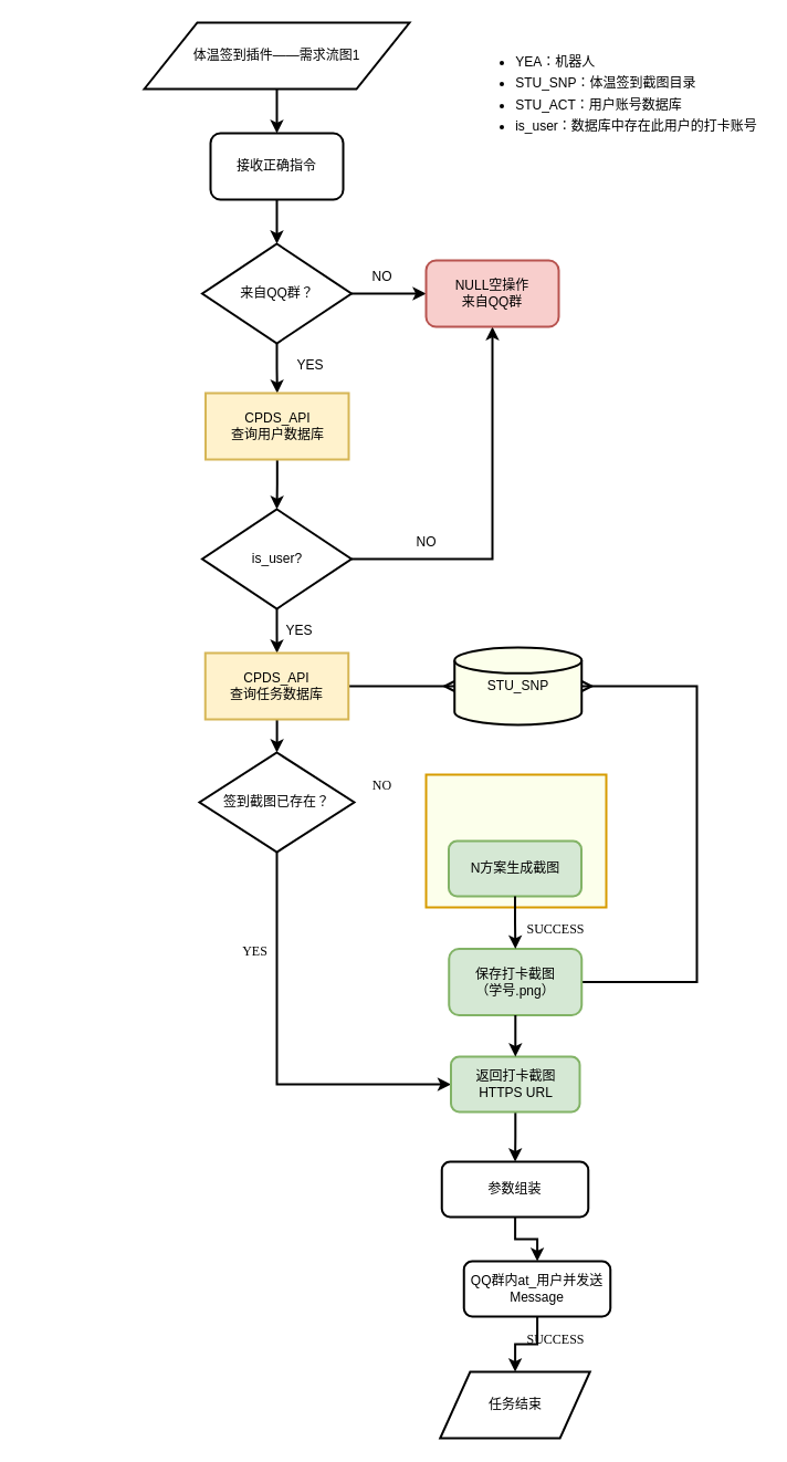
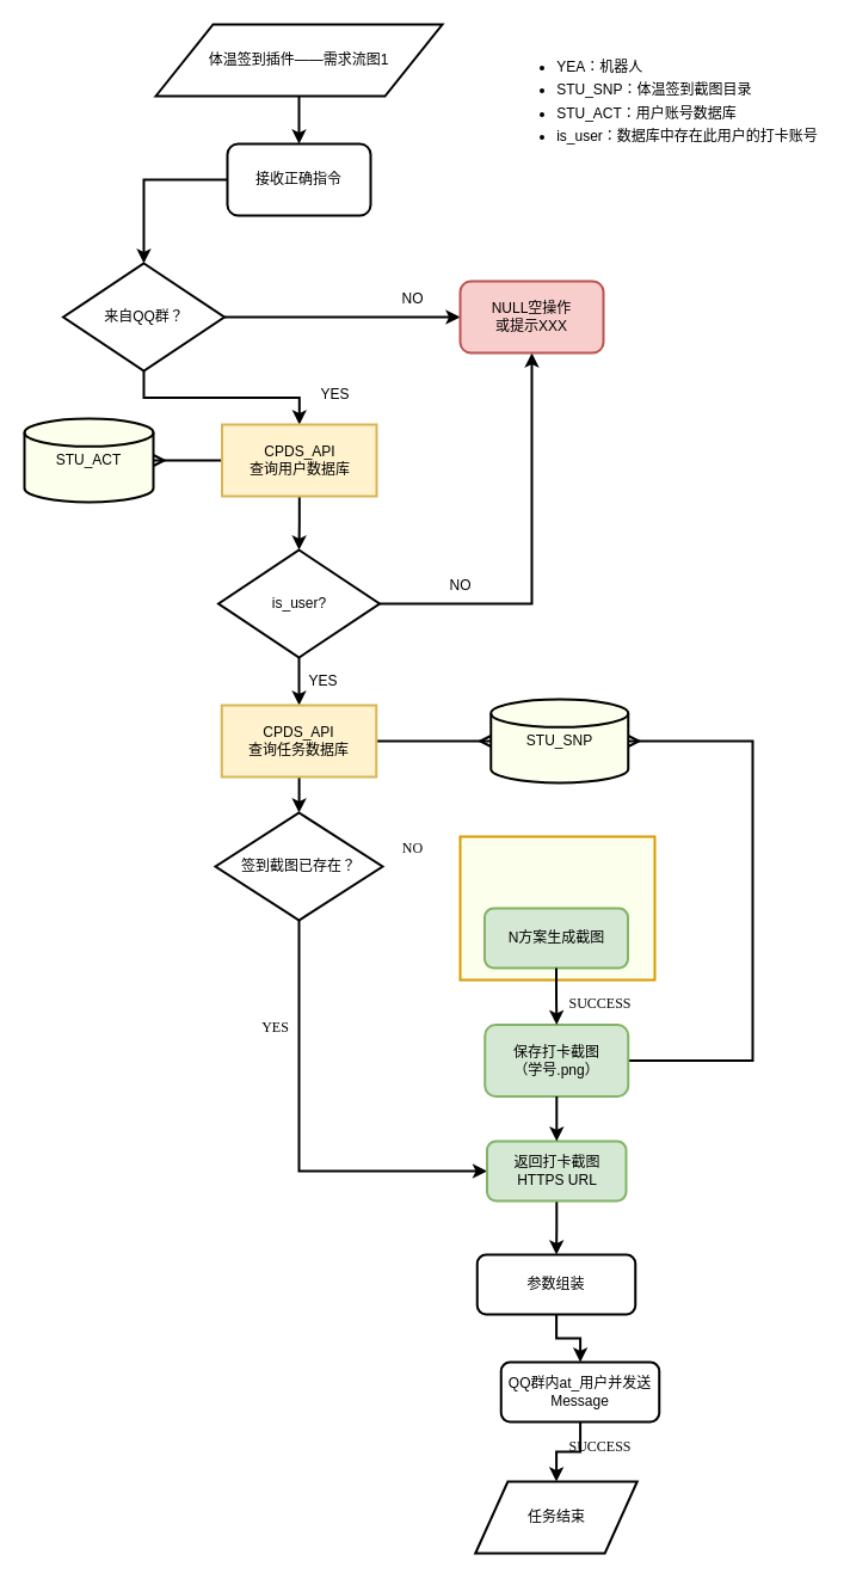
  <mxCell id="0" />
  <mxCell id="1" parent="0" />
  <mxCell id="2" value="" style="edgeStyle=orthogonalEdgeStyle;rounded=0;orthogonalLoop=1;jettySize=auto;html=1;strokeWidth=2;" edge="1" parent="1" source="3" target="5"><mxGeometry relative="1" as="geometry" /></mxCell>
  <mxCell id="3" value="&lt;span style=&quot;white-space: normal&quot;&gt;体温签到插件——需求流图1&lt;/span&gt;" style="shape=parallelogram;perimeter=parallelogramPerimeter;whiteSpace=wrap;html=1;strokeWidth=2;" vertex="1" parent="1"><mxGeometry x="130" y="20" width="240" height="60" as="geometry" /></mxCell>
  <mxCell id="4" value="" style="edgeStyle=orthogonalEdgeStyle;rounded=0;orthogonalLoop=1;jettySize=auto;html=1;strokeWidth=2;" edge="1" parent="1" source="5" target="13"><mxGeometry relative="1" as="geometry" /></mxCell>
  <mxCell id="5" value="接收正确指令" style="rounded=1;whiteSpace=wrap;html=1;strokeWidth=2;" vertex="1" parent="1"><mxGeometry x="190" y="120" width="120" height="60" as="geometry" /></mxCell>
  <mxCell id="6" value="&lt;ul style=&quot;line-height: 160%&quot;&gt;&lt;li style=&quot;text-align: justify&quot;&gt;YEA：机器人&lt;/li&gt;&lt;li style=&quot;text-align: justify&quot;&gt;STU_SNP：体温签到截图目录&lt;/li&gt;&lt;li style=&quot;text-align: justify&quot;&gt;STU_ACT：用户账号数据库&lt;/li&gt;&lt;li style=&quot;text-align: justify&quot;&gt;is_user：数据库中存在此用户的打卡账号&lt;/li&gt;&lt;/ul&gt;" style="text;html=1;align=center;verticalAlign=middle;resizable=0;points=[];autosize=1;strokeWidth=2;" vertex="1" parent="1"><mxGeometry x="420" y="30" width="270" height="110" as="geometry" /></mxCell>
  <mxCell id="7" value="" style="edgeStyle=orthogonalEdgeStyle;rounded=0;orthogonalLoop=1;jettySize=auto;html=1;entryX=0.5;entryY=1;entryDx=0;entryDy=0;strokeWidth=2;" edge="1" parent="1" source="9" target="15"><mxGeometry relative="1" as="geometry"><mxPoint x="397.5" y="505" as="targetPoint" /></mxGeometry></mxCell>
  <mxCell id="8" value="" style="edgeStyle=orthogonalEdgeStyle;rounded=0;orthogonalLoop=1;jettySize=auto;html=1;endArrow=classic;endFill=1;strokeWidth=2;fontFamily=Times New Roman;" edge="1" parent="1" source="9" target="40"><mxGeometry relative="1" as="geometry" /></mxCell>
  <mxCell id="9" value="is_user?" style="rhombus;whiteSpace=wrap;html=1;strokeWidth=2;" vertex="1" parent="1"><mxGeometry x="182.5" y="460" width="135" height="90" as="geometry" /></mxCell>
  <mxCell id="10" value="签到截图已存在？" style="rhombus;whiteSpace=wrap;html=1;strokeWidth=2;" vertex="1" parent="1"><mxGeometry x="180" y="680" width="140" height="90" as="geometry" /></mxCell>
  <mxCell id="11" value="" style="edgeStyle=orthogonalEdgeStyle;rounded=0;orthogonalLoop=1;jettySize=auto;html=1;strokeWidth=2;" edge="1" parent="1" source="13" target="15"><mxGeometry relative="1" as="geometry" /></mxCell>
  <mxCell id="12" value="" style="edgeStyle=orthogonalEdgeStyle;rounded=0;orthogonalLoop=1;jettySize=auto;html=1;strokeWidth=2;fontFamily=Times New Roman;" edge="1" parent="1" source="13" target="37"><mxGeometry relative="1" as="geometry" /></mxCell>
- <mxCell id="13" value="来自QQ群？" style="rhombus;whiteSpace=wrap;html=1;strokeWidth=2;" vertex="1" parent="1"><mxGeometry x="182.5" y="220" width="135" height="90" as="geometry" /></mxCell>
+ <mxCell id="13" value="来自QQ群？" style="rhombus;whiteSpace=wrap;html=1;strokeWidth=2;" vertex="1" parent="1"><mxGeometry x="52.5" y="220" width="135" height="90" as="geometry" /></mxCell>
  <mxCell id="14" value="YES" style="text;html=1;align=center;verticalAlign=middle;resizable=0;points=[];autosize=1;strokeWidth=2;" vertex="1" parent="1"><mxGeometry x="260" y="320" width="40" height="20" as="geometry" /></mxCell>
- <mxCell id="15" value="NULL空操作&lt;br&gt;来自QQ群" style="rounded=1;whiteSpace=wrap;html=1;strokeWidth=2;fillColor=#f8cecc;strokeColor=#b85450;" vertex="1" parent="1"><mxGeometry x="385" y="235" width="120" height="60" as="geometry" /></mxCell>
+ <mxCell id="15" value="NULL空操作&lt;br&gt;或提示XXX" style="rounded=1;whiteSpace=wrap;html=1;strokeWidth=2;fillColor=#f8cecc;strokeColor=#b85450;" vertex="1" parent="1"><mxGeometry x="385" y="235" width="120" height="60" as="geometry" /></mxCell>
  <mxCell id="16" value="NO" style="text;html=1;align=center;verticalAlign=middle;resizable=0;points=[];autosize=1;strokeWidth=2;" vertex="1" parent="1"><mxGeometry x="330" y="240" width="30" height="20" as="geometry" /></mxCell>
  <mxCell id="17" value="YES" style="text;html=1;align=center;verticalAlign=middle;resizable=0;points=[];autosize=1;strokeWidth=2;" vertex="1" parent="1"><mxGeometry x="250" y="560" width="40" height="20" as="geometry" /></mxCell>
  <mxCell id="18" value="NO" style="text;html=1;align=center;verticalAlign=middle;resizable=0;points=[];autosize=1;strokeWidth=2;" vertex="1" parent="1"><mxGeometry x="370" y="480" width="30" height="20" as="geometry" /></mxCell>
  <mxCell id="19" value="&lt;span style=&quot;font-family: &amp;#34;helvetica&amp;#34; ; white-space: normal&quot;&gt;STU_SNP&lt;/span&gt;" style="strokeWidth=2;html=1;shape=mxgraph.flowchart.database;whiteSpace=wrap;fillColor=#FCFFEB;fontFamily=Times New Roman;" vertex="1" parent="1"><mxGeometry x="410.75" y="585" width="115" height="70" as="geometry" /></mxCell>
+ <mxCell id="20" value="&lt;span style=&quot;font-family: &amp;#34;helvetica&amp;#34; ; white-space: normal&quot;&gt;STU_ACT&lt;/span&gt;" style="strokeWidth=2;html=1;shape=mxgraph.flowchart.database;whiteSpace=wrap;fillColor=#FCFFEB;fontFamily=Times New Roman;" vertex="1" parent="1"><mxGeometry x="20" y="350" width="108" height="70" as="geometry" /></mxCell>
  <mxCell id="21" value="" style="edgeStyle=orthogonalEdgeStyle;rounded=0;orthogonalLoop=1;jettySize=auto;html=1;strokeWidth=2;fontFamily=Times New Roman;entryX=0;entryY=0.5;entryDx=0;entryDy=0;" edge="1" parent="1" source="10" target="28"><mxGeometry relative="1" as="geometry"><mxPoint x="250" y="850" as="targetPoint" /><Array as="points"><mxPoint x="250" y="980" /></Array></mxGeometry></mxCell>
  <mxCell id="22" value="" style="rounded=0;whiteSpace=wrap;html=1;strokeWidth=2;fillColor=#FCFFEB;strokeColor=#d79b00;" vertex="1" parent="1"><mxGeometry x="385" y="700" width="163" height="120" as="geometry" /></mxCell>
  <mxCell id="23" value="N方案生成截图" style="rounded=1;whiteSpace=wrap;html=1;strokeWidth=2;fillColor=#d5e8d4;strokeColor=#82b366;" vertex="1" parent="1"><mxGeometry x="405.5" y="760" width="120" height="50" as="geometry" /></mxCell>
  <mxCell id="24" style="edgeStyle=orthogonalEdgeStyle;rounded=0;orthogonalLoop=1;jettySize=auto;html=1;entryX=1;entryY=0.5;entryDx=0;entryDy=0;entryPerimeter=0;endArrow=ERmany;endFill=0;strokeWidth=2;fontFamily=Times New Roman;" edge="1" parent="1" source="25" target="19"><mxGeometry relative="1" as="geometry"><Array as="points"><mxPoint x="630" y="888" /><mxPoint x="630" y="620" /></Array></mxGeometry></mxCell>
  <mxCell id="25" value="保存打卡截图&lt;br&gt;（学号.png）" style="rounded=1;whiteSpace=wrap;html=1;strokeWidth=2;fillColor=#d5e8d4;strokeColor=#82b366;" vertex="1" parent="1"><mxGeometry x="405.75" y="857.5" width="120" height="60" as="geometry" /></mxCell>
  <mxCell id="26" value="" style="edgeStyle=orthogonalEdgeStyle;rounded=0;orthogonalLoop=1;jettySize=auto;html=1;strokeWidth=2;fontFamily=Times New Roman;" edge="1" parent="1" source="23" target="25"><mxGeometry relative="1" as="geometry" /></mxCell>
  <mxCell id="27" value="" style="edgeStyle=orthogonalEdgeStyle;rounded=0;orthogonalLoop=1;jettySize=auto;html=1;endArrow=classic;endFill=1;strokeWidth=2;fontFamily=Times New Roman;" edge="1" parent="1" source="28" target="30"><mxGeometry relative="1" as="geometry" /></mxCell>
  <mxCell id="28" value="返回打卡截图&lt;br&gt;HTTPS URL" style="rounded=1;whiteSpace=wrap;html=1;strokeWidth=2;fillColor=#d5e8d4;strokeColor=#82b366;" vertex="1" parent="1"><mxGeometry x="407.5" y="955" width="116.5" height="50" as="geometry" /></mxCell>
  <mxCell id="29" value="" style="edgeStyle=orthogonalEdgeStyle;rounded=0;orthogonalLoop=1;jettySize=auto;html=1;endArrow=classic;endFill=1;strokeWidth=2;fontFamily=Times New Roman;" edge="1" parent="1" source="30" target="32"><mxGeometry relative="1" as="geometry" /></mxCell>
  <mxCell id="30" value="参数组装" style="rounded=1;whiteSpace=wrap;html=1;strokeWidth=2;" vertex="1" parent="1"><mxGeometry x="399.25" y="1050" width="132.5" height="50" as="geometry" /></mxCell>
  <mxCell id="31" value="" style="edgeStyle=orthogonalEdgeStyle;rounded=0;orthogonalLoop=1;jettySize=auto;html=1;endArrow=classic;endFill=1;strokeWidth=2;fontFamily=Times New Roman;" edge="1" parent="1" source="32" target="43"><mxGeometry relative="1" as="geometry" /></mxCell>
  <mxCell id="32" value="QQ群内at_用户并发送Message" style="rounded=1;whiteSpace=wrap;html=1;strokeWidth=2;" vertex="1" parent="1"><mxGeometry x="419.25" y="1140" width="132.5" height="50" as="geometry" /></mxCell>
  <mxCell id="33" value="" style="edgeStyle=orthogonalEdgeStyle;rounded=0;orthogonalLoop=1;jettySize=auto;html=1;strokeWidth=2;fontFamily=Times New Roman;" edge="1" parent="1" source="25" target="28"><mxGeometry relative="1" as="geometry" /></mxCell>
  <mxCell id="34" value="NO" style="text;html=1;align=center;verticalAlign=middle;resizable=0;points=[];autosize=1;fontFamily=Times New Roman;" vertex="1" parent="1"><mxGeometry x="330" y="700" width="30" height="20" as="geometry" /></mxCell>
  <mxCell id="35" value="" style="edgeStyle=orthogonalEdgeStyle;rounded=0;orthogonalLoop=1;jettySize=auto;html=1;strokeWidth=2;fontFamily=Times New Roman;" edge="1" parent="1" source="37" target="9"><mxGeometry relative="1" as="geometry" /></mxCell>
+ <mxCell id="36" value="" style="edgeStyle=orthogonalEdgeStyle;rounded=0;orthogonalLoop=1;jettySize=auto;html=1;strokeWidth=2;fontFamily=Times New Roman;endArrow=ERmany;endFill=0;" edge="1" parent="1" source="37" target="20"><mxGeometry relative="1" as="geometry" /></mxCell>
  <mxCell id="37" value="CPDS_API&lt;br&gt;查询用户数据库" style="rounded=0;whiteSpace=wrap;html=1;strokeWidth=2;fillColor=#fff2cc;strokeColor=#d6b656;" vertex="1" parent="1"><mxGeometry x="185.5" y="355" width="129.5" height="60" as="geometry" /></mxCell>
  <mxCell id="38" value="" style="edgeStyle=orthogonalEdgeStyle;rounded=0;orthogonalLoop=1;jettySize=auto;html=1;endArrow=classic;endFill=1;strokeWidth=2;fontFamily=Times New Roman;" edge="1" parent="1" source="40" target="10"><mxGeometry relative="1" as="geometry" /></mxCell>
  <mxCell id="39" style="edgeStyle=orthogonalEdgeStyle;rounded=0;orthogonalLoop=1;jettySize=auto;html=1;entryX=0;entryY=0.5;entryDx=0;entryDy=0;entryPerimeter=0;endArrow=ERmany;endFill=0;strokeWidth=2;fontFamily=Times New Roman;" edge="1" parent="1" source="40" target="19"><mxGeometry relative="1" as="geometry" /></mxCell>
  <mxCell id="40" value="CPDS_API&lt;br&gt;查询任务数据库" style="rounded=0;whiteSpace=wrap;html=1;strokeWidth=2;fillColor=#fff2cc;strokeColor=#d6b656;" vertex="1" parent="1"><mxGeometry x="185.25" y="590" width="129.5" height="60" as="geometry" /></mxCell>
  <mxCell id="41" value="YES" style="text;html=1;align=center;verticalAlign=middle;resizable=0;points=[];autosize=1;fontFamily=Times New Roman;" vertex="1" parent="1"><mxGeometry x="210" y="850" width="40" height="20" as="geometry" /></mxCell>
  <mxCell id="42" value="SUCCESS" style="text;html=1;align=center;verticalAlign=middle;resizable=0;points=[];autosize=1;fontFamily=Times New Roman;" vertex="1" parent="1"><mxGeometry x="467" y="830" width="70" height="20" as="geometry" /></mxCell>
  <mxCell id="43" value="任务结束" style="shape=parallelogram;perimeter=parallelogramPerimeter;whiteSpace=wrap;html=1;rounded=0;strokeWidth=2;fontFamily=Times New Roman;" vertex="1" parent="1"><mxGeometry x="397.75" y="1240" width="135.5" height="60" as="geometry" /></mxCell>
  <mxCell id="44" value="SUCCESS" style="text;html=1;align=center;verticalAlign=middle;resizable=0;points=[];autosize=1;fontFamily=Times New Roman;" vertex="1" parent="1"><mxGeometry x="467" y="1201" width="70" height="20" as="geometry" /></mxCell>
